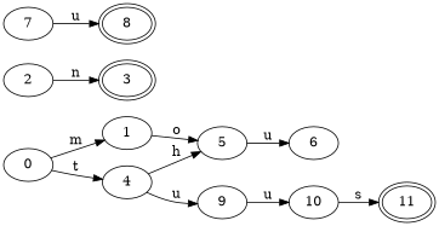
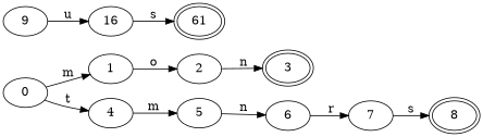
  digraph {
    labeljust=l
    labelloc=l
    rankdir=LR
    0
    1
    4
    2
    5
    9
    3 [peripheries=2]
    6
-   10
+   10 [label=16]
    7
    8 [peripheries=2]
-   11 [peripheries=2]
+   11 [peripheries=2 label=61]
    0 -> 1 [label=m]
    0 -> 4 [label=t]
-   1 -> 5 [label=o]
-   4 -> 5 [label=h]
-   4 -> 9 [label=u]
+   1 -> 2 [label=o]
+   4 -> 5 [label=m]
    2 -> 3 [label=n]
-   5 -> 6 [label=u]
+   5 -> 6 [label=n]
    9 -> 10 [label=u]
+   6 -> 7 [label=r]
    10 -> 11 [label=s]
-   7 -> 8 [label=u]
+   7 -> 8 [label=s]
  }
